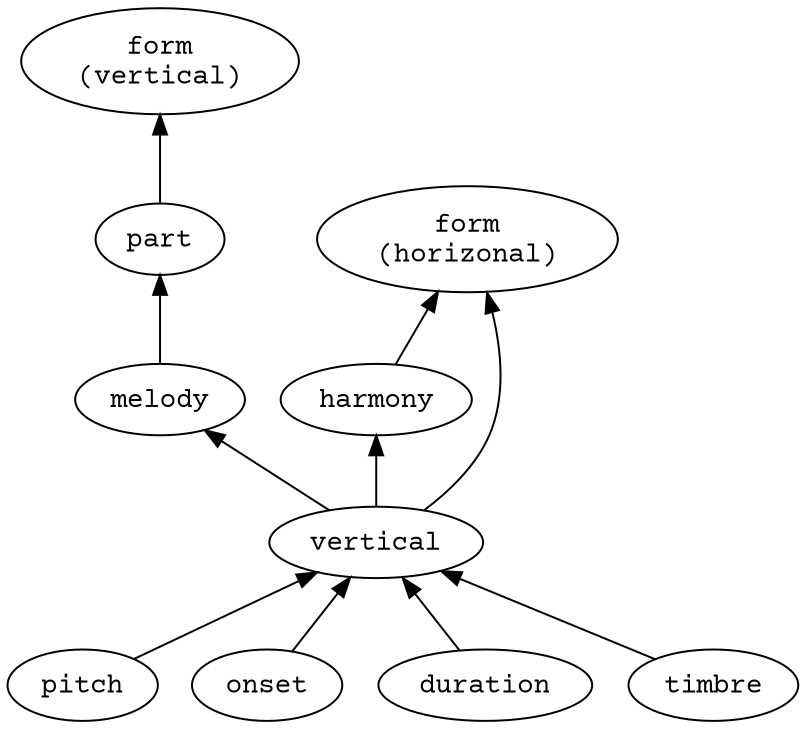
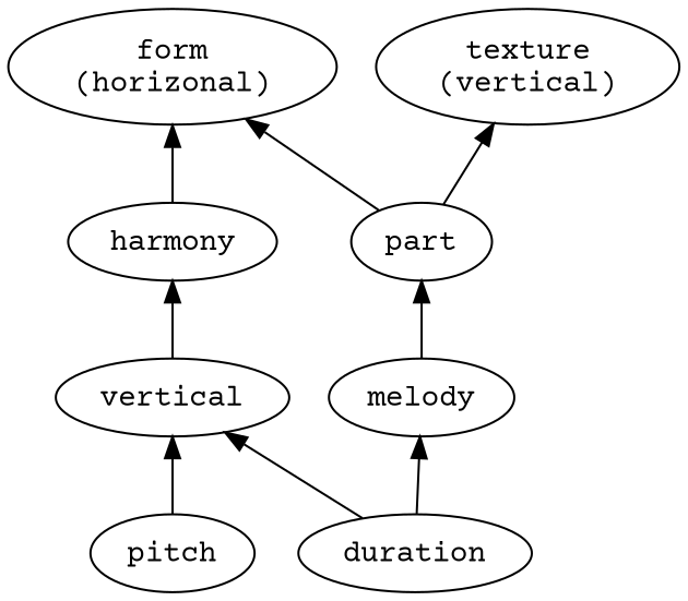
  digraph {
    fontname="Courier Prime"
    rankdir=BT
    node [fontname="Courier Prime"]
    edge [fontname="Courier Prime"]
    n1 [label=vertical]
    pitch
    melody
    harmony
-   onset
    duration
-   timbre
    part
    n9 [label="form\n(horizonal)"]
-   n10 [label="form\n(vertical)"]
-   n1 -> melody
+   n10 [label="texture\n(vertical)"]
+   duration -> melody
    n1 -> harmony
    pitch -> n1
    melody -> part
    harmony -> n9
-   onset -> n1
    duration -> n1
-   timbre -> n1
-   n1 -> n9
+   part -> n9
    part -> n10
  }
